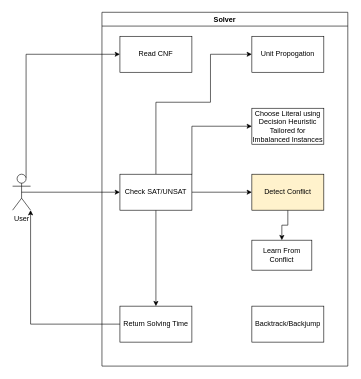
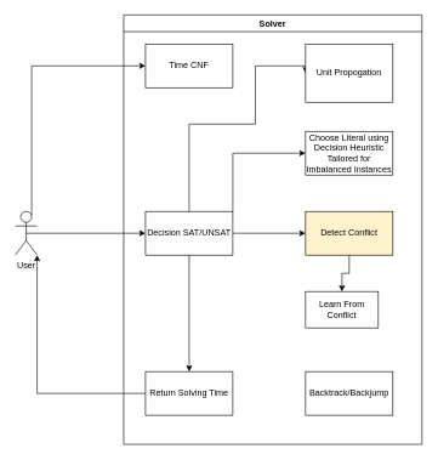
  <mxCell id="0" />
  <mxCell id="1" parent="0" />
  <mxCell id="2" style="edgeStyle=orthogonalEdgeStyle;rounded=0;orthogonalLoop=1;jettySize=auto;html=1;exitX=0.75;exitY=0.1;exitDx=0;exitDy=0;exitPerimeter=0;entryX=0;entryY=0.5;entryDx=0;entryDy=0;" edge="1" parent="1" source="4" target="6"><mxGeometry relative="1" as="geometry"><Array as="points"><mxPoint x="42" y="90" /></Array></mxGeometry></mxCell>
  <mxCell id="3" style="edgeStyle=orthogonalEdgeStyle;rounded=0;orthogonalLoop=1;jettySize=auto;html=1;exitX=0.5;exitY=0.5;exitDx=0;exitDy=0;exitPerimeter=0;entryX=0;entryY=0.5;entryDx=0;entryDy=0;" edge="1" parent="1" source="4" target="11"><mxGeometry relative="1" as="geometry" /></mxCell>
  <mxCell id="4" value="User" style="shape=umlActor;verticalLabelPosition=bottom;verticalAlign=top;html=1;outlineConnect=0;" vertex="1" parent="1"><mxGeometry x="20" y="290" width="30" height="60" as="geometry" /></mxCell>
  <mxCell id="5" value="Solver" style="swimlane;whiteSpace=wrap;html=1;" vertex="1" parent="1"><mxGeometry x="169" y="20" width="410" height="590" as="geometry" /></mxCell>
- <mxCell id="6" value="Read CNF" style="rounded=0;whiteSpace=wrap;html=1;" vertex="1" parent="5"><mxGeometry x="30" y="40" width="120" height="60" as="geometry" /></mxCell>
+ <mxCell id="6" value="Time CNF" style="rounded=0;whiteSpace=wrap;html=1;" vertex="1" parent="5"><mxGeometry x="30" y="40" width="120" height="60" as="geometry" /></mxCell>
  <mxCell id="7" style="edgeStyle=orthogonalEdgeStyle;rounded=0;orthogonalLoop=1;jettySize=auto;html=1;exitX=0.5;exitY=0;exitDx=0;exitDy=0;entryX=0;entryY=0.5;entryDx=0;entryDy=0;" edge="1" parent="5" source="11" target="12"><mxGeometry relative="1" as="geometry"><Array as="points"><mxPoint x="90" y="150" /><mxPoint x="181" y="150" /><mxPoint x="181" y="70" /></Array></mxGeometry></mxCell>
  <mxCell id="8" style="edgeStyle=orthogonalEdgeStyle;rounded=0;orthogonalLoop=1;jettySize=auto;html=1;exitX=1;exitY=0;exitDx=0;exitDy=0;entryX=0;entryY=0.5;entryDx=0;entryDy=0;" edge="1" parent="5" source="11" target="13"><mxGeometry relative="1" as="geometry" /></mxCell>
  <mxCell id="9" style="edgeStyle=orthogonalEdgeStyle;rounded=0;orthogonalLoop=1;jettySize=auto;html=1;exitX=1;exitY=0.5;exitDx=0;exitDy=0;entryX=0;entryY=0.5;entryDx=0;entryDy=0;" edge="1" parent="5" source="11" target="15"><mxGeometry relative="1" as="geometry" /></mxCell>
  <mxCell id="10" style="edgeStyle=orthogonalEdgeStyle;rounded=0;orthogonalLoop=1;jettySize=auto;html=1;exitX=0.5;exitY=1;exitDx=0;exitDy=0;entryX=0.5;entryY=0;entryDx=0;entryDy=0;" edge="1" parent="5" source="11" target="18"><mxGeometry relative="1" as="geometry" /></mxCell>
- <mxCell id="11" value="Check SAT/UNSAT" style="rounded=0;whiteSpace=wrap;html=1;" vertex="1" parent="5"><mxGeometry x="30" y="270" width="120" height="60" as="geometry" /></mxCell>
- <mxCell id="12" value="Unit Propogation" style="rounded=0;whiteSpace=wrap;html=1;" vertex="1" parent="5"><mxGeometry x="250" y="40" width="120" height="60" as="geometry" /></mxCell>
+ <mxCell id="11" value="Decision SAT/UNSAT" style="rounded=0;whiteSpace=wrap;html=1;" vertex="1" parent="5"><mxGeometry x="30" y="270" width="120" height="60" as="geometry" /></mxCell>
+ <mxCell id="12" value="Unit Propogation" style="rounded=0;whiteSpace=wrap;html=1;" vertex="1" parent="5"><mxGeometry x="250" y="40" width="120" height="80" as="geometry" /></mxCell>
  <mxCell id="13" value="Choose Literal using Decision Heuristic Tailored for Imbalanced Instances" style="rounded=0;whiteSpace=wrap;html=1;" vertex="1" parent="5"><mxGeometry x="250" y="160" width="120" height="60" as="geometry" /></mxCell>
  <mxCell id="14" style="edgeStyle=orthogonalEdgeStyle;rounded=0;orthogonalLoop=1;jettySize=auto;html=1;exitX=0.5;exitY=1;exitDx=0;exitDy=0;" edge="1" parent="5" source="15" target="16"><mxGeometry relative="1" as="geometry" /></mxCell>
  <mxCell id="15" value="Detect Conflict" style="rounded=0;whiteSpace=wrap;html=1;fillColor=#fff2cc;" vertex="1" parent="5"><mxGeometry x="250" y="270" width="120" height="60" as="geometry" /></mxCell>
  <mxCell id="16" value="Learn From Conflict" style="rounded=0;whiteSpace=wrap;html=1;" vertex="1" parent="5"><mxGeometry x="250" y="380" width="100" height="50" as="geometry" /></mxCell>
  <mxCell id="17" value="Backtrack/Backjump" style="rounded=0;whiteSpace=wrap;html=1;" vertex="1" parent="5"><mxGeometry x="250" y="490" width="120" height="60" as="geometry" /></mxCell>
  <mxCell id="18" value="Return Solving Time" style="rounded=0;whiteSpace=wrap;html=1;" vertex="1" parent="5"><mxGeometry x="30" y="490" width="120" height="60" as="geometry" /></mxCell>
  <mxCell id="19" style="edgeStyle=orthogonalEdgeStyle;rounded=0;orthogonalLoop=1;jettySize=auto;html=1;exitX=0;exitY=0.5;exitDx=0;exitDy=0;entryX=1;entryY=1;entryDx=0;entryDy=0;entryPerimeter=0;" edge="1" parent="1" source="18" target="4"><mxGeometry relative="1" as="geometry" /></mxCell>
